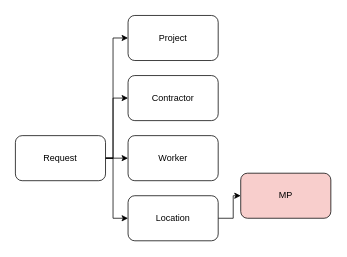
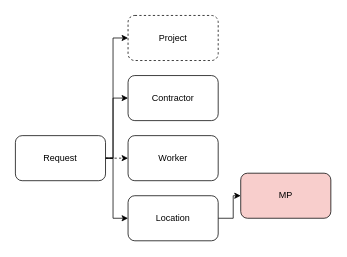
  <mxCell id="0" />
  <mxCell id="1" parent="0" />
- <mxCell id="2" style="edgeStyle=orthogonalEdgeStyle;rounded=0;orthogonalLoop=1;jettySize=auto;html=1;exitX=1;exitY=0.5;exitDx=0;exitDy=0;entryX=0;entryY=0.5;entryDx=0;entryDy=0;" edge="1" parent="1" source="6" target="9"><mxGeometry relative="1" as="geometry" /></mxCell>
+ <mxCell id="2" style="edgeStyle=orthogonalEdgeStyle;rounded=0;orthogonalLoop=1;jettySize=auto;html=1;exitX=1;exitY=0.5;exitDx=0;exitDy=0;entryX=0;entryY=0.5;entryDx=0;entryDy=0;dashed=1;" edge="1" parent="1" source="6" target="9"><mxGeometry relative="1" as="geometry" /></mxCell>
  <mxCell id="3" style="edgeStyle=orthogonalEdgeStyle;rounded=0;orthogonalLoop=1;jettySize=auto;html=1;exitX=1;exitY=0.5;exitDx=0;exitDy=0;entryX=0;entryY=0.5;entryDx=0;entryDy=0;" edge="1" parent="1" source="6" target="8"><mxGeometry relative="1" as="geometry"><Array as="points"><mxPoint x="150" y="210" /><mxPoint x="150" y="50" /></Array></mxGeometry></mxCell>
  <mxCell id="4" style="edgeStyle=orthogonalEdgeStyle;rounded=0;orthogonalLoop=1;jettySize=auto;html=1;exitX=1;exitY=0.5;exitDx=0;exitDy=0;entryX=0;entryY=0.5;entryDx=0;entryDy=0;" edge="1" parent="1" source="6" target="7"><mxGeometry relative="1" as="geometry"><Array as="points"><mxPoint x="150" y="210" /><mxPoint x="150" y="130" /></Array></mxGeometry></mxCell>
  <mxCell id="5" style="edgeStyle=orthogonalEdgeStyle;rounded=0;orthogonalLoop=1;jettySize=auto;html=1;exitX=1;exitY=0.5;exitDx=0;exitDy=0;entryX=0;entryY=0.5;entryDx=0;entryDy=0;" edge="1" parent="1" source="6" target="11"><mxGeometry relative="1" as="geometry"><Array as="points"><mxPoint x="150" y="210" /><mxPoint x="150" y="290" /></Array></mxGeometry></mxCell>
  <mxCell id="6" value="Request" style="rounded=1;whiteSpace=wrap;html=1;" vertex="1" parent="1"><mxGeometry x="20" y="180" width="120" height="60" as="geometry" /></mxCell>
  <mxCell id="7" value="Contractor" style="rounded=1;whiteSpace=wrap;html=1;" vertex="1" parent="1"><mxGeometry x="170" y="100" width="120" height="60" as="geometry" /></mxCell>
- <mxCell id="8" value="Project" style="rounded=1;whiteSpace=wrap;html=1;" vertex="1" parent="1"><mxGeometry x="170" y="20" width="120" height="60" as="geometry" /></mxCell>
+ <mxCell id="8" value="Project" style="rounded=1;whiteSpace=wrap;html=1;dashed=1;" vertex="1" parent="1"><mxGeometry x="170" y="20" width="120" height="60" as="geometry" /></mxCell>
  <mxCell id="9" value="Worker" style="rounded=1;whiteSpace=wrap;html=1;" vertex="1" parent="1"><mxGeometry x="170" y="180" width="120" height="60" as="geometry" /></mxCell>
  <mxCell id="10" style="edgeStyle=orthogonalEdgeStyle;rounded=0;orthogonalLoop=1;jettySize=auto;html=1;exitX=1;exitY=0.5;exitDx=0;exitDy=0;entryX=0;entryY=0.5;entryDx=0;entryDy=0;" edge="1" parent="1" source="11" target="12"><mxGeometry relative="1" as="geometry" /></mxCell>
  <mxCell id="11" value="Location" style="rounded=1;whiteSpace=wrap;html=1;" vertex="1" parent="1"><mxGeometry x="170" y="260" width="120" height="60" as="geometry" /></mxCell>
  <mxCell id="12" value="MP" style="rounded=1;whiteSpace=wrap;html=1;fillColor=#f8cecc;" vertex="1" parent="1"><mxGeometry x="320" y="230" width="120" height="60" as="geometry" /></mxCell>
